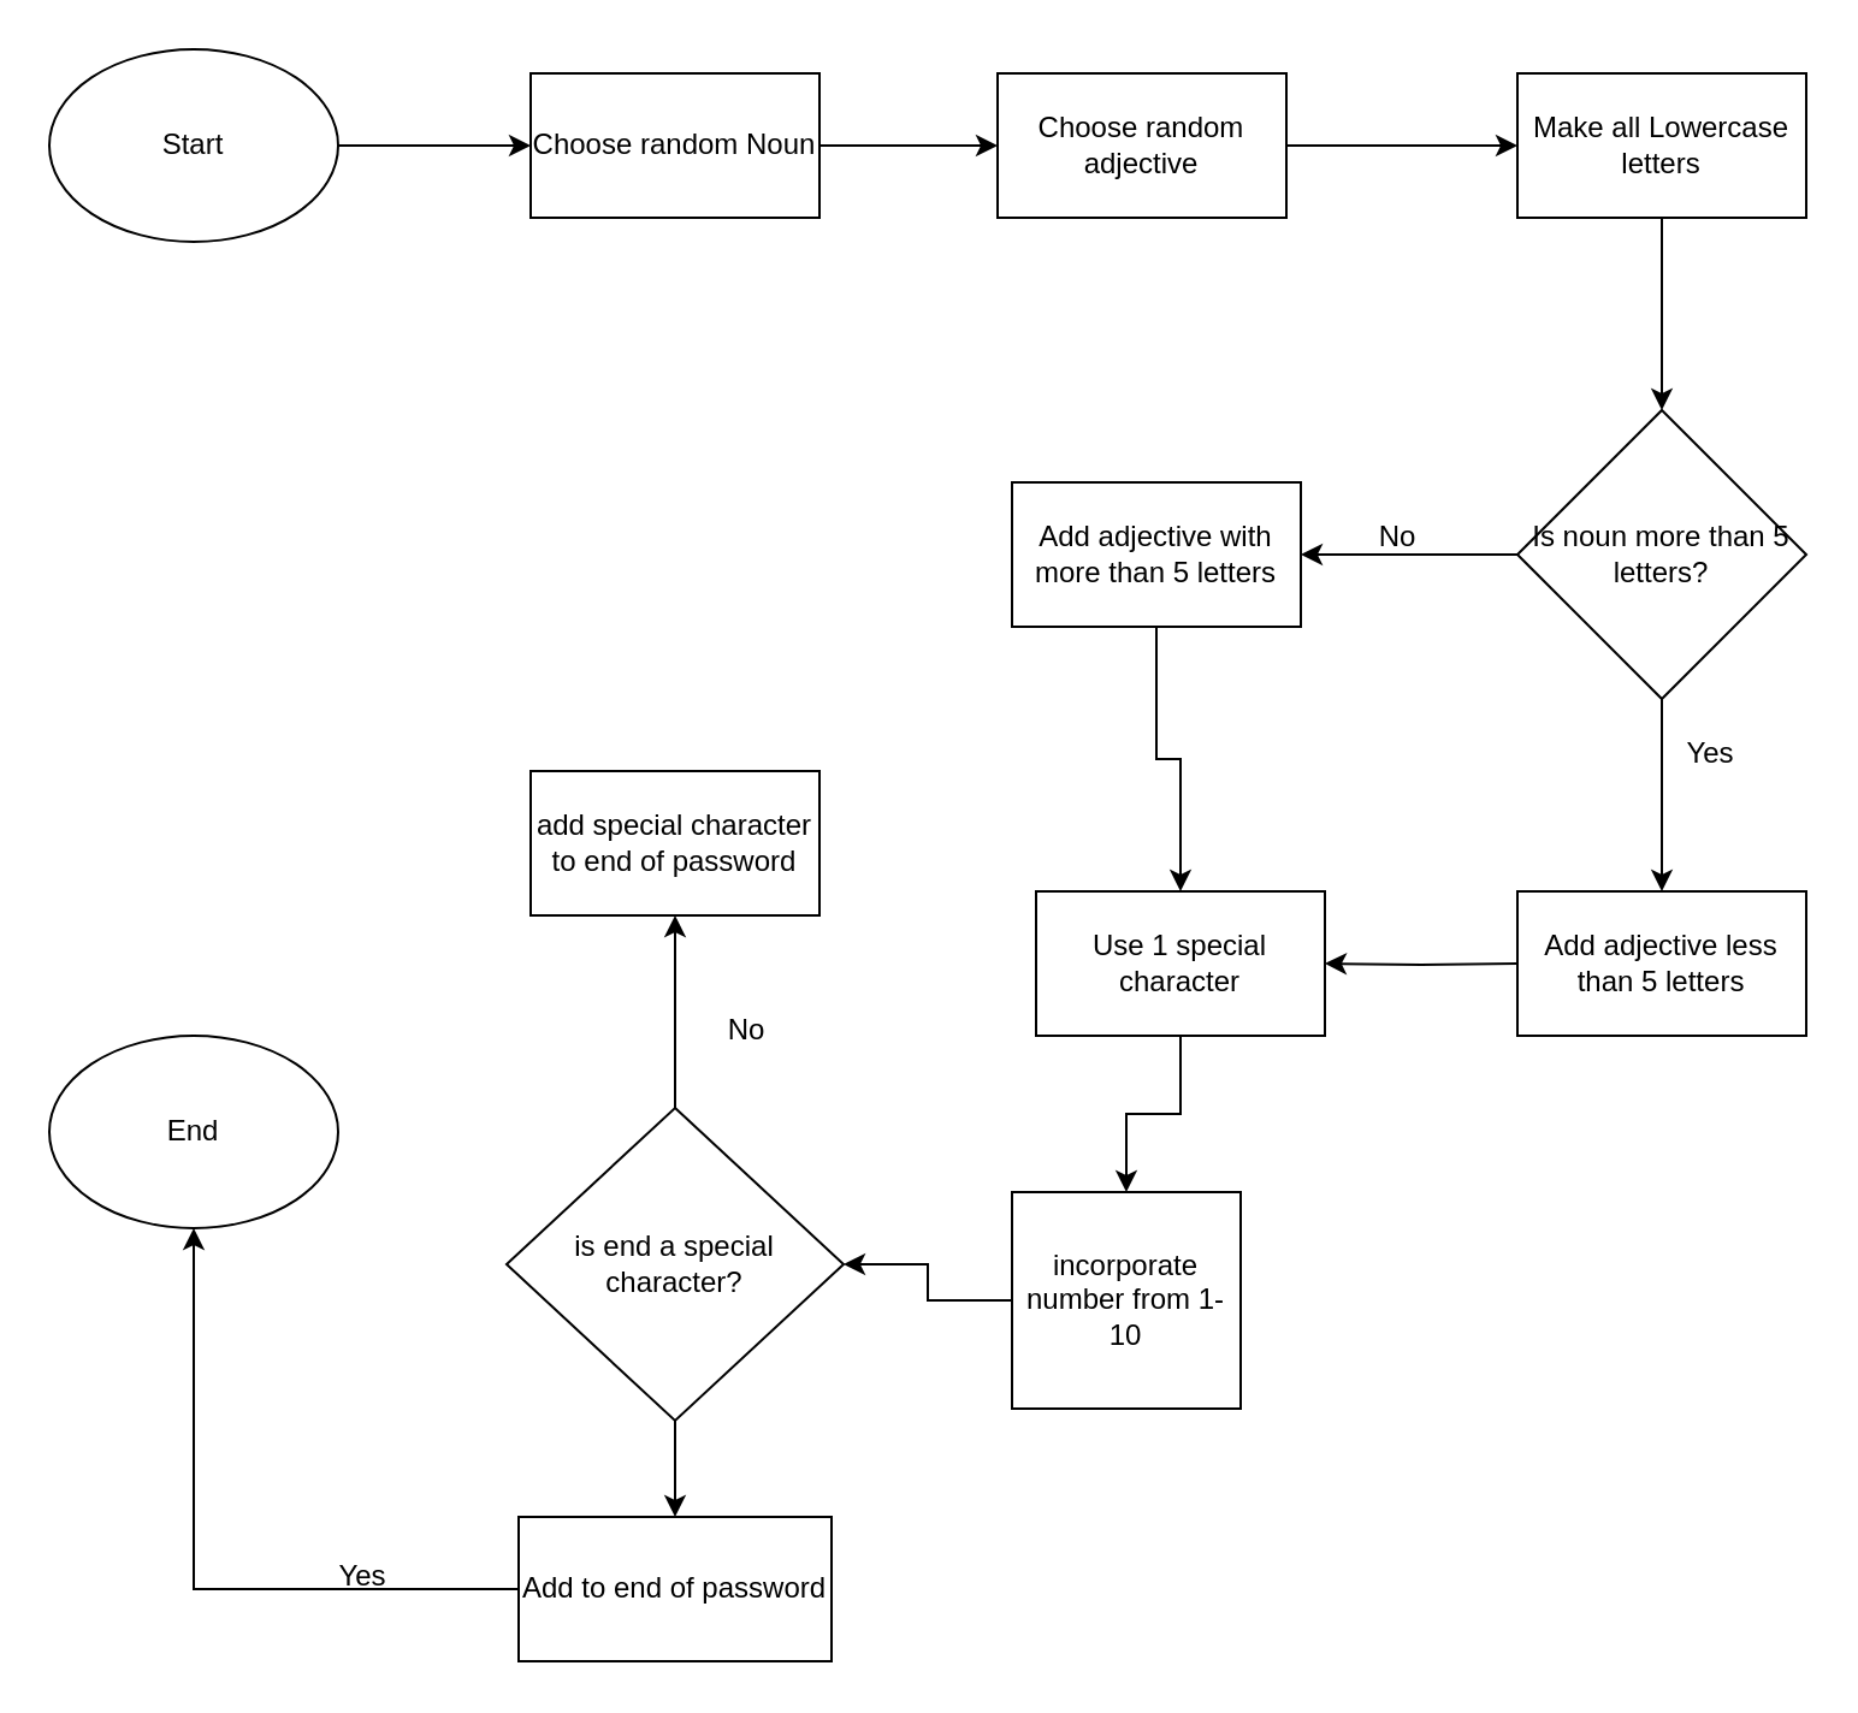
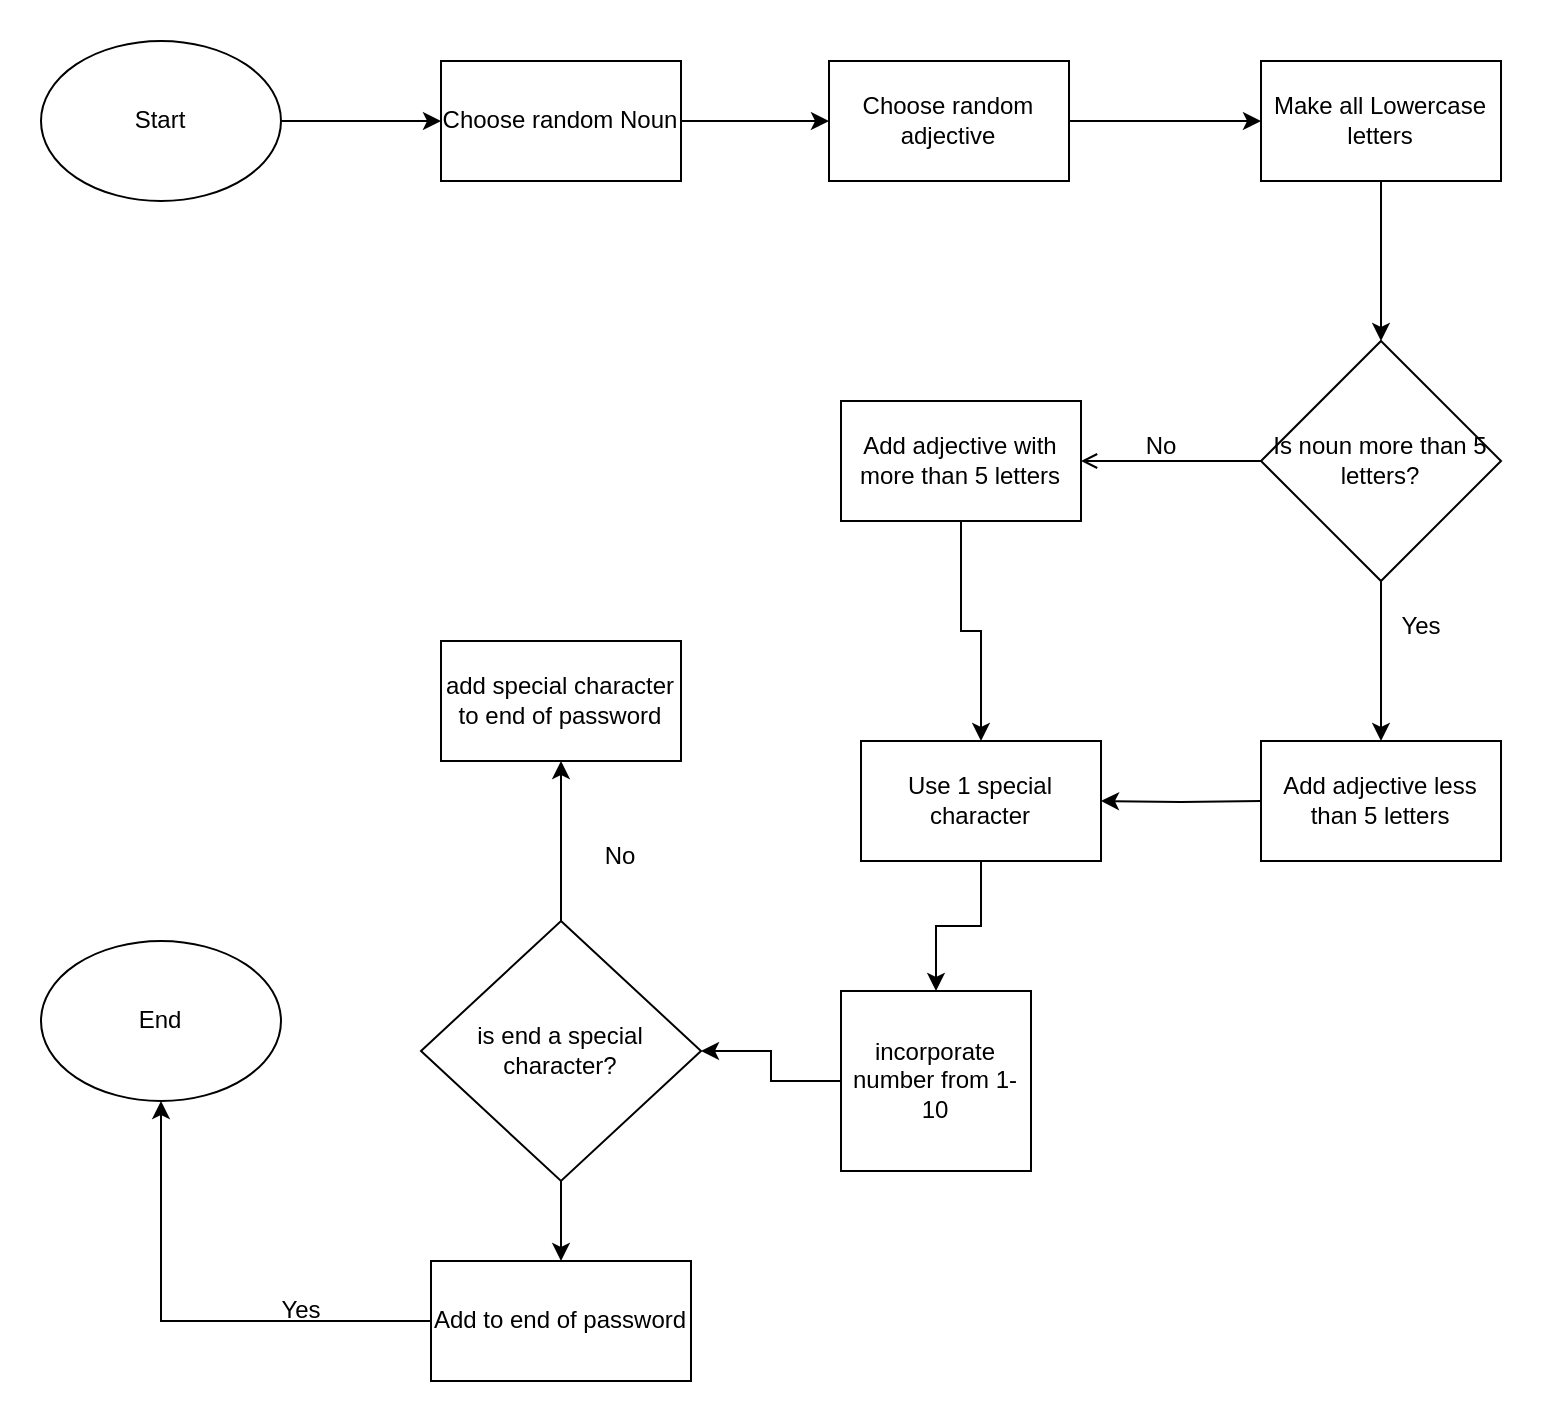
  <mxCell id="0" />
  <mxCell id="1" parent="0" />
  <mxCell id="2" value="" style="edgeStyle=orthogonalEdgeStyle;rounded=0;orthogonalLoop=1;jettySize=auto;html=1;" edge="1" parent="1" source="3" target="5"><mxGeometry relative="1" as="geometry" /></mxCell>
  <mxCell id="3" value="Start" style="ellipse;whiteSpace=wrap;html=1;" vertex="1" parent="1"><mxGeometry x="20" y="20" width="120" height="80" as="geometry" /></mxCell>
  <mxCell id="4" value="" style="edgeStyle=orthogonalEdgeStyle;rounded=0;orthogonalLoop=1;jettySize=auto;html=1;" edge="1" parent="1" source="22" target="7"><mxGeometry relative="1" as="geometry" /></mxCell>
  <mxCell id="5" value="Choose random Noun" style="whiteSpace=wrap;html=1;" vertex="1" parent="1"><mxGeometry x="220" y="30" width="120" height="60" as="geometry" /></mxCell>
  <mxCell id="6" value="" style="edgeStyle=orthogonalEdgeStyle;rounded=0;orthogonalLoop=1;jettySize=auto;html=1;" edge="1" parent="1" source="7"><mxGeometry relative="1" as="geometry"><mxPoint x="690" y="170" as="targetPoint" /></mxGeometry></mxCell>
  <mxCell id="7" value="Make all Lowercase letters" style="whiteSpace=wrap;html=1;" vertex="1" parent="1"><mxGeometry x="630" y="30" width="120" height="60" as="geometry" /></mxCell>
  <mxCell id="8" value="" style="edgeStyle=orthogonalEdgeStyle;rounded=0;orthogonalLoop=1;jettySize=auto;html=1;" edge="1" parent="1" target="10"><mxGeometry relative="1" as="geometry"><mxPoint x="630" y="400" as="sourcePoint" /></mxGeometry></mxCell>
  <mxCell id="9" value="" style="edgeStyle=orthogonalEdgeStyle;rounded=0;orthogonalLoop=1;jettySize=auto;html=1;" edge="1" parent="1" source="10" target="12"><mxGeometry relative="1" as="geometry" /></mxCell>
  <mxCell id="10" value="Use 1 special character" style="whiteSpace=wrap;html=1;" vertex="1" parent="1"><mxGeometry x="430" y="370" width="120" height="60" as="geometry" /></mxCell>
  <mxCell id="11" value="" style="edgeStyle=orthogonalEdgeStyle;rounded=0;orthogonalLoop=1;jettySize=auto;html=1;" edge="1" parent="1" source="12" target="15"><mxGeometry relative="1" as="geometry" /></mxCell>
  <mxCell id="12" value="incorporate number from 1-10" style="whiteSpace=wrap;html=1;" vertex="1" parent="1"><mxGeometry x="420" y="495" width="95" height="90" as="geometry" /></mxCell>
  <mxCell id="13" value="" style="edgeStyle=orthogonalEdgeStyle;rounded=0;orthogonalLoop=1;jettySize=auto;html=1;" edge="1" parent="1" source="15" target="17"><mxGeometry relative="1" as="geometry" /></mxCell>
  <mxCell id="14" value="" style="edgeStyle=orthogonalEdgeStyle;rounded=0;orthogonalLoop=1;jettySize=auto;html=1;" edge="1" parent="1" source="15" target="18"><mxGeometry relative="1" as="geometry" /></mxCell>
  <mxCell id="15" value="is end a special character?" style="rhombus;whiteSpace=wrap;html=1;" vertex="1" parent="1"><mxGeometry x="210" y="460" width="140" height="130" as="geometry" /></mxCell>
  <mxCell id="16" value="" style="edgeStyle=orthogonalEdgeStyle;rounded=0;orthogonalLoop=1;jettySize=auto;html=1;" edge="1" parent="1" source="17" target="20"><mxGeometry relative="1" as="geometry" /></mxCell>
  <mxCell id="17" value="Add to end of password" style="whiteSpace=wrap;html=1;" vertex="1" parent="1"><mxGeometry x="215" y="630" width="130" height="60" as="geometry" /></mxCell>
  <mxCell id="18" value="add special character to end of password" style="whiteSpace=wrap;html=1;" vertex="1" parent="1"><mxGeometry x="220" y="320" width="120" height="60" as="geometry" /></mxCell>
  <mxCell id="19" value="No" style="text;html=1;strokeColor=none;fillColor=none;align=center;verticalAlign=middle;whiteSpace=wrap;rounded=0;" vertex="1" parent="1"><mxGeometry x="280" y="413" width="60" height="30" as="geometry" /></mxCell>
- <mxCell id="20" value="End" style="ellipse;whiteSpace=wrap;html=1;" vertex="1" parent="1"><mxGeometry x="20" y="430" width="120" height="80" as="geometry" /></mxCell>
+ <mxCell id="20" value="End" style="ellipse;whiteSpace=wrap;html=1;" vertex="1" parent="1"><mxGeometry x="20" y="470" width="120" height="80" as="geometry" /></mxCell>
  <mxCell id="21" value="" style="edgeStyle=orthogonalEdgeStyle;rounded=0;orthogonalLoop=1;jettySize=auto;html=1;" edge="1" parent="1" source="5" target="22"><mxGeometry relative="1" as="geometry"><mxPoint x="340" y="60" as="sourcePoint" /><mxPoint x="620" y="60" as="targetPoint" /></mxGeometry></mxCell>
  <mxCell id="22" value="Choose random adjective" style="rounded=0;whiteSpace=wrap;html=1;" vertex="1" parent="1"><mxGeometry x="414" y="30" width="120" height="60" as="geometry" /></mxCell>
  <mxCell id="23" value="" style="edgeStyle=orthogonalEdgeStyle;rounded=0;orthogonalLoop=1;jettySize=auto;html=1;" edge="1" parent="1" source="25" target="26"><mxGeometry relative="1" as="geometry" /></mxCell>
- <mxCell id="24" value="" style="edgeStyle=orthogonalEdgeStyle;rounded=0;orthogonalLoop=1;jettySize=auto;html=1;" edge="1" parent="1" source="25" target="28"><mxGeometry relative="1" as="geometry" /></mxCell>
+ <mxCell id="24" value="" style="edgeStyle=orthogonalEdgeStyle;rounded=0;orthogonalLoop=1;jettySize=auto;html=1;endArrow=open;" edge="1" parent="1" source="25" target="28"><mxGeometry relative="1" as="geometry" /></mxCell>
  <mxCell id="25" value="Is noun more than 5 letters?" style="rhombus;whiteSpace=wrap;html=1;" vertex="1" parent="1"><mxGeometry x="630" y="170" width="120" height="120" as="geometry" /></mxCell>
  <mxCell id="26" value="Add adjective less than 5 letters" style="whiteSpace=wrap;html=1;" vertex="1" parent="1"><mxGeometry x="630" y="370" width="120" height="60" as="geometry" /></mxCell>
  <mxCell id="27" value="" style="edgeStyle=orthogonalEdgeStyle;rounded=0;orthogonalLoop=1;jettySize=auto;html=1;" edge="1" parent="1" source="28" target="10"><mxGeometry relative="1" as="geometry" /></mxCell>
  <mxCell id="28" value="Add adjective with more than 5 letters" style="whiteSpace=wrap;html=1;" vertex="1" parent="1"><mxGeometry x="420" y="200" width="120" height="60" as="geometry" /></mxCell>
  <mxCell id="29" value="No" style="text;html=1;align=center;verticalAlign=middle;resizable=0;points=[];autosize=1;strokeColor=none;fillColor=none;" vertex="1" parent="1"><mxGeometry x="560" y="208" width="40" height="30" as="geometry" /></mxCell>
  <mxCell id="30" value="Yes" style="text;html=1;align=center;verticalAlign=middle;resizable=0;points=[];autosize=1;strokeColor=none;fillColor=none;" vertex="1" parent="1"><mxGeometry x="690" y="298" width="40" height="30" as="geometry" /></mxCell>
  <mxCell id="31" value="Yes" style="text;html=1;align=center;verticalAlign=middle;resizable=0;points=[];autosize=1;strokeColor=none;fillColor=none;" vertex="1" parent="1"><mxGeometry x="130" y="640" width="40" height="30" as="geometry" /></mxCell>
